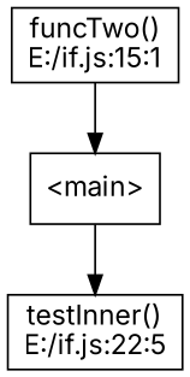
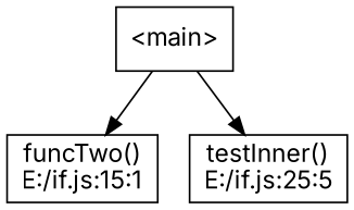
  digraph {
    fontname=Inter
    node [fontname=Inter shape=box]
    edge [fontname=Inter]
    n1 [label="funcTwo()\nE:/if.js:15:1"]
-   n2 [label="testInner()\nE:/if.js:22:5"]
+   n2 [label="testInner()\nE:/if.js:25:5"]
    n3 [label="<main>"]
-   n1 -> n3
+   n3 -> n1
    n3 -> n2
  }
